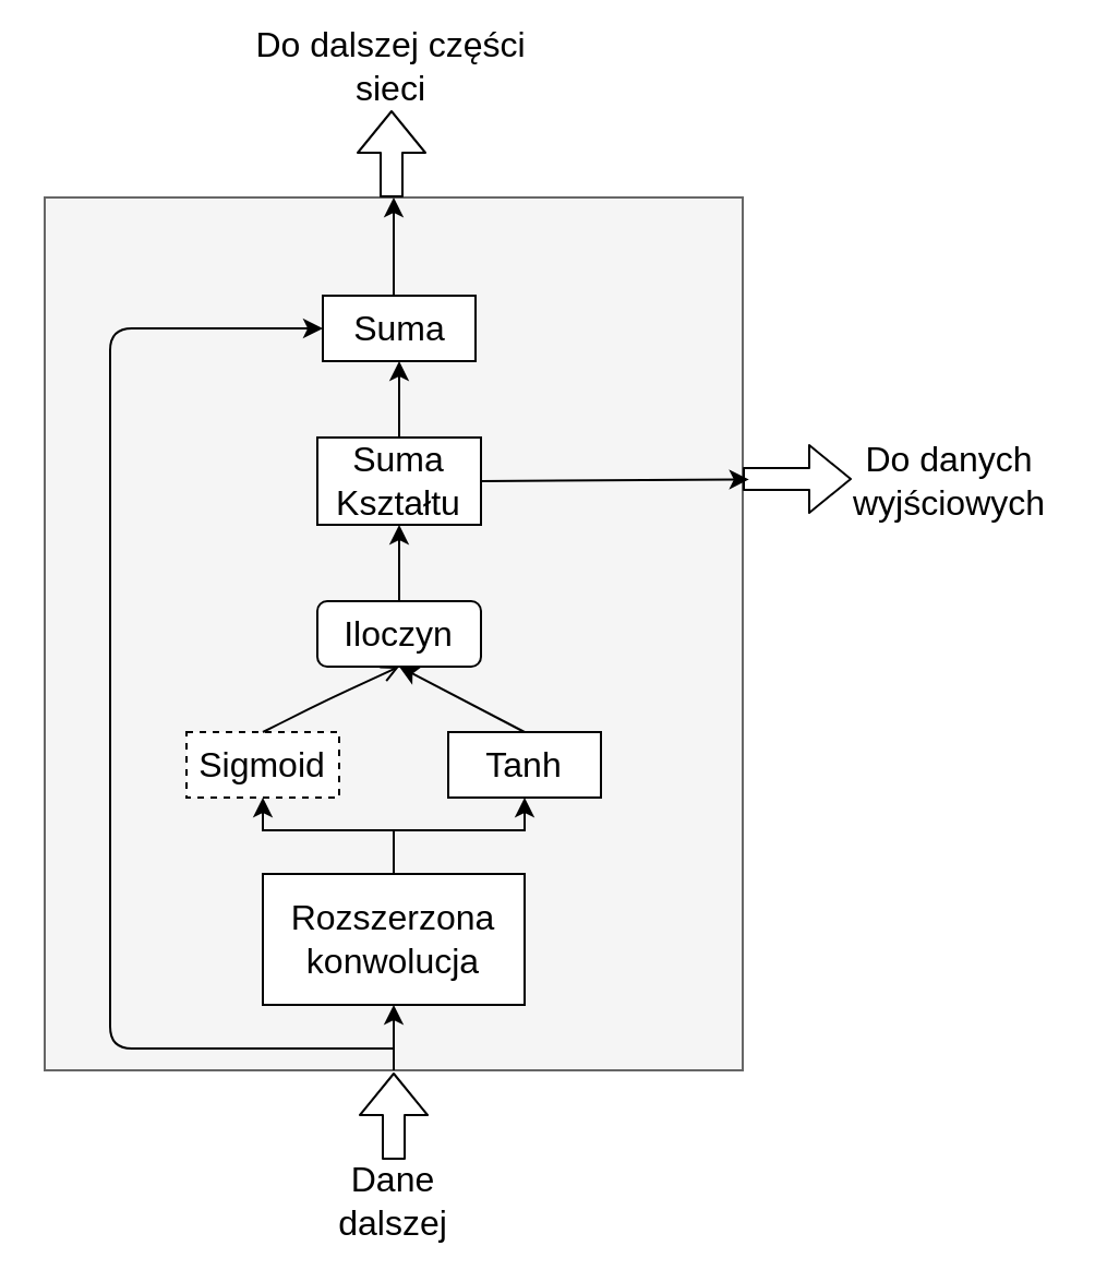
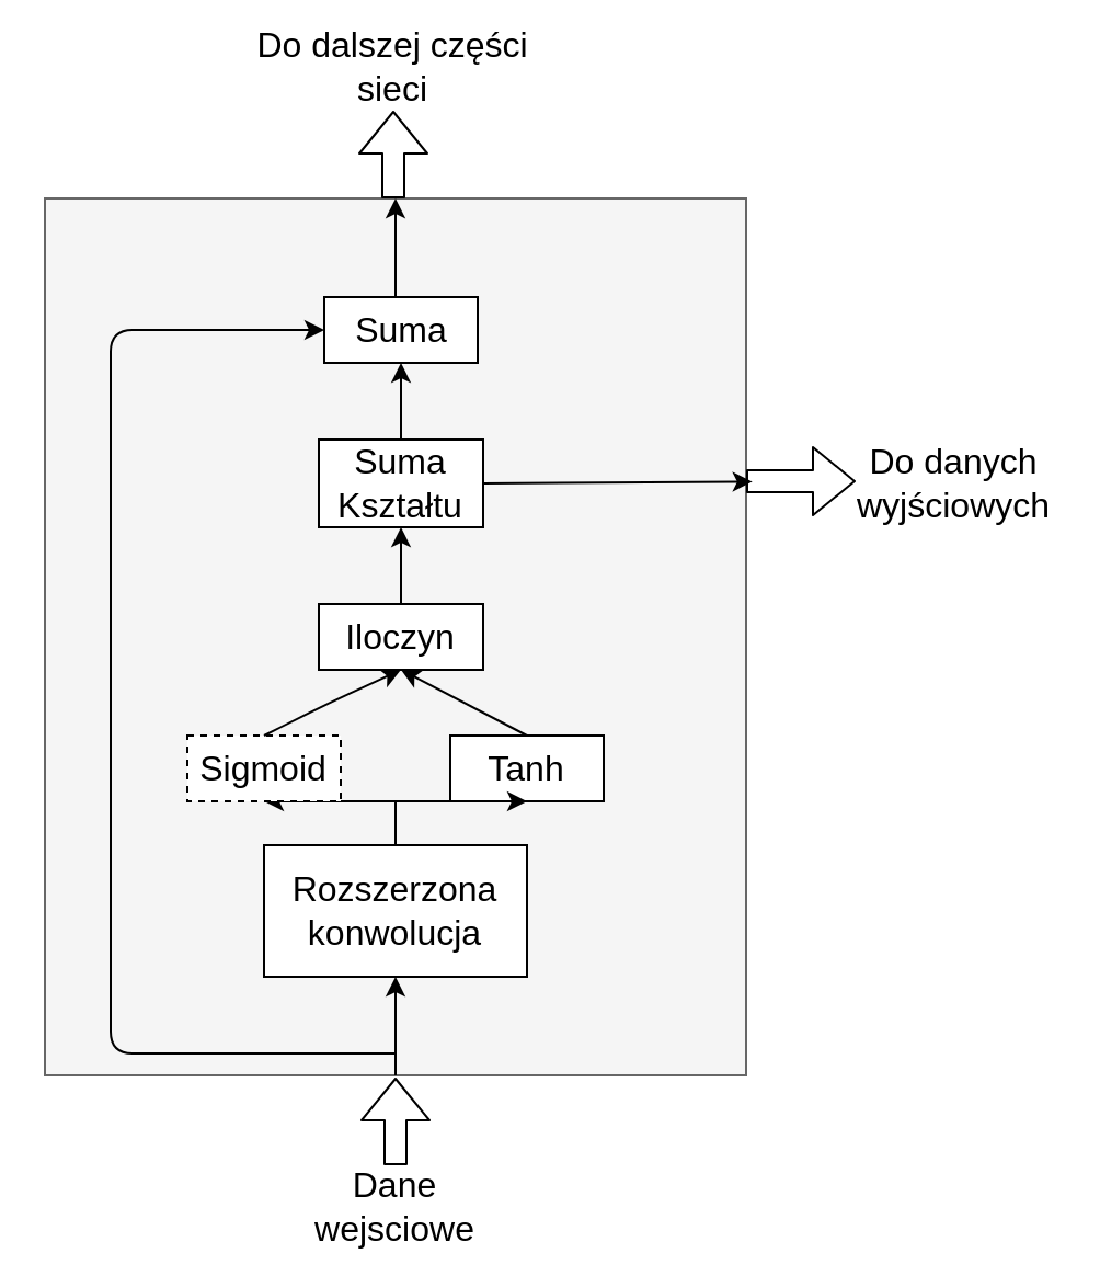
  <mxCell id="0" />
  <mxCell id="1" parent="0" />
  <mxCell id="2" value="" style="rounded=0;whiteSpace=wrap;html=1;fillColor=#f5f5f5;strokeColor=#666666;fontColor=#333333;" vertex="1" parent="1"><mxGeometry x="20" width="320" height="400" as="geometry" y="90" /></mxCell>
  <mxCell id="3" value="" style="shape=flexArrow;endArrow=classic;html=1;entryX=0.5;entryY=1;entryDx=0;entryDy=0;" edge="1" parent="1"><mxGeometry width="50" height="50" relative="1" as="geometry"><mxPoint x="180" y="531" as="sourcePoint" /><mxPoint x="180" y="491" as="targetPoint" /></mxGeometry></mxCell>
  <mxCell id="4" style="edgeStyle=orthogonalEdgeStyle;rounded=0;orthogonalLoop=1;jettySize=auto;html=1;exitX=0.5;exitY=0;exitDx=0;exitDy=0;entryX=0.5;entryY=1;entryDx=0;entryDy=0;fontSize=16;" edge="1" parent="1" source="5" target="6"><mxGeometry relative="1" as="geometry" /></mxCell>
- <mxCell id="5" value="Rozszerzona konwolucja" style="rounded=0;whiteSpace=wrap;html=1;fontSize=16;" vertex="1" parent="1"><mxGeometry x="120" y="400" width="120" height="60" as="geometry" /></mxCell>
+ <mxCell id="5" value="Rozszerzona konwolucja" style="rounded=0;whiteSpace=wrap;html=1;fontSize=16;" vertex="1" parent="1"><mxGeometry x="120" y="385" width="120" height="60" as="geometry" /></mxCell>
  <mxCell id="6" value="Sigmoid" style="rounded=0;whiteSpace=wrap;html=1;fontSize=16;dashed=1;" vertex="1" parent="1"><mxGeometry x="85" y="335" width="70" height="30" as="geometry" /></mxCell>
  <mxCell id="7" value="Tanh" style="rounded=0;whiteSpace=wrap;html=1;fontSize=16;" vertex="1" parent="1"><mxGeometry x="205" y="335" width="70" height="30" as="geometry" /></mxCell>
- <mxCell id="8" value="Iloczyn" style="whiteSpace=wrap;html=1;fontSize=16;rounded=1;" vertex="1" parent="1"><mxGeometry x="145" y="275" width="75" height="30" as="geometry" /></mxCell>
+ <mxCell id="8" value="Iloczyn" style="rounded=0;whiteSpace=wrap;html=1;fontSize=16;" vertex="1" parent="1"><mxGeometry x="145" y="275" width="75" height="30" as="geometry" /></mxCell>
  <mxCell id="9" value="&lt;div&gt;Suma&lt;/div&gt;&lt;div&gt;Kształtu&lt;br&gt;&lt;/div&gt;" style="rounded=0;whiteSpace=wrap;html=1;fontSize=16;" vertex="1" parent="1"><mxGeometry x="145" y="200" width="75" height="40" as="geometry" /></mxCell>
  <mxCell id="10" value="Suma" style="rounded=0;whiteSpace=wrap;html=1;fontSize=16;" vertex="1" parent="1"><mxGeometry x="147.5" y="135" width="70" height="30" as="geometry" /></mxCell>
  <mxCell id="11" style="edgeStyle=orthogonalEdgeStyle;rounded=0;orthogonalLoop=1;jettySize=auto;html=1;exitX=0.5;exitY=0;exitDx=0;exitDy=0;entryX=0.5;entryY=1;entryDx=0;entryDy=0;fontSize=16;" edge="1" parent="1" source="5" target="7"><mxGeometry relative="1" as="geometry"><mxPoint x="480" y="410" as="sourcePoint" /><mxPoint x="420" y="375" as="targetPoint" /></mxGeometry></mxCell>
- <mxCell id="12" value="" style="endArrow=open;html=1;fontSize=16;exitX=0.5;exitY=0;exitDx=0;exitDy=0;entryX=0.5;entryY=1;entryDx=0;entryDy=0;" edge="1" parent="1" source="6" target="8"><mxGeometry width="50" height="50" relative="1" as="geometry"><mxPoint x="20" y="600" as="sourcePoint" /><mxPoint x="70" y="550" as="targetPoint" /><Array as="points"><mxPoint x="150" y="320" /></Array></mxGeometry></mxCell>
+ <mxCell id="12" value="" style="endArrow=classic;html=1;fontSize=16;exitX=0.5;exitY=0;exitDx=0;exitDy=0;entryX=0.5;entryY=1;entryDx=0;entryDy=0;" edge="1" parent="1" source="6" target="8"><mxGeometry width="50" height="50" relative="1" as="geometry"><mxPoint x="20" y="600" as="sourcePoint" /><mxPoint x="70" y="550" as="targetPoint" /><Array as="points"><mxPoint x="150" y="320" /></Array></mxGeometry></mxCell>
  <mxCell id="13" value="" style="endArrow=classic;html=1;fontSize=16;exitX=0.5;exitY=0;exitDx=0;exitDy=0;entryX=0.5;entryY=1;entryDx=0;entryDy=0;" edge="1" parent="1" source="7" target="8"><mxGeometry width="50" height="50" relative="1" as="geometry"><mxPoint x="20" y="600" as="sourcePoint" /><mxPoint x="180" y="310" as="targetPoint" /></mxGeometry></mxCell>
  <mxCell id="14" value="" style="endArrow=classic;html=1;fontSize=16;exitX=0.5;exitY=0;exitDx=0;exitDy=0;entryX=0.5;entryY=1;entryDx=0;entryDy=0;" edge="1" parent="1" source="8" target="9"><mxGeometry width="50" height="50" relative="1" as="geometry"><mxPoint x="20" y="600" as="sourcePoint" /><mxPoint x="70" y="550" as="targetPoint" /></mxGeometry></mxCell>
  <mxCell id="15" value="" style="endArrow=classic;html=1;fontSize=16;exitX=0.5;exitY=0;exitDx=0;exitDy=0;entryX=0.5;entryY=1;entryDx=0;entryDy=0;" edge="1" parent="1" source="9" target="10"><mxGeometry width="50" height="50" relative="1" as="geometry"><mxPoint x="20" y="600" as="sourcePoint" /><mxPoint x="70" y="550" as="targetPoint" /></mxGeometry></mxCell>
  <mxCell id="16" value="" style="endArrow=classic;html=1;fontSize=16;" edge="1" parent="1" target="5"><mxGeometry width="50" height="50" relative="1" as="geometry"><mxPoint x="180" y="490" as="sourcePoint" /><mxPoint x="70" y="550" as="targetPoint" /></mxGeometry></mxCell>
  <mxCell id="17" value="" style="edgeStyle=segmentEdgeStyle;endArrow=classic;html=1;fontSize=16;entryX=0;entryY=0.5;entryDx=0;entryDy=0;" edge="1" parent="1" target="10"><mxGeometry width="50" height="50" relative="1" as="geometry"><mxPoint x="180" y="480" as="sourcePoint" /><mxPoint x="70" y="550" as="targetPoint" /><Array as="points"><mxPoint x="50" y="480" /><mxPoint x="50" y="150" /></Array></mxGeometry></mxCell>
  <mxCell id="18" value="" style="endArrow=classic;html=1;fontSize=16;" edge="1" parent="1"><mxGeometry width="50" height="50" relative="1" as="geometry"><mxPoint x="180" y="135" as="sourcePoint" /><mxPoint x="180" as="targetPoint" y="90" /></mxGeometry></mxCell>
  <mxCell id="19" value="" style="endArrow=classic;html=1;fontSize=12;exitX=1;exitY=0.5;exitDx=0;exitDy=0;entryX=1.009;entryY=0.323;entryDx=0;entryDy=0;entryPerimeter=0;" edge="1" parent="1" source="9" target="2"><mxGeometry width="50" height="50" relative="1" as="geometry"><mxPoint x="20" y="600" as="sourcePoint" /><mxPoint x="70" y="550" as="targetPoint" /></mxGeometry></mxCell>
  <mxCell id="20" value="" style="shape=flexArrow;endArrow=classic;html=1;" edge="1" parent="1"><mxGeometry width="50" height="50" relative="1" as="geometry"><mxPoint x="340" y="219" as="sourcePoint" /><mxPoint x="390" y="219" as="targetPoint" /></mxGeometry></mxCell>
  <mxCell id="21" value="" style="shape=flexArrow;endArrow=classic;html=1;entryX=0.5;entryY=1;entryDx=0;entryDy=0;" edge="1" parent="1"><mxGeometry width="50" height="50" relative="1" as="geometry"><mxPoint x="179" as="sourcePoint" y="90" /><mxPoint x="179" y="50" as="targetPoint" /></mxGeometry></mxCell>
- <mxCell id="22" value="Dane dalszej" style="text;html=1;strokeColor=none;fillColor=none;align=center;verticalAlign=middle;whiteSpace=wrap;rounded=0;fontSize=16;" vertex="1" parent="1"><mxGeometry x="145" y="540" width="70" height="20" as="geometry" /></mxCell>
+ <mxCell id="22" value="Dane wejsciowe" style="text;html=1;strokeColor=none;fillColor=none;align=center;verticalAlign=middle;whiteSpace=wrap;rounded=0;fontSize=16;" vertex="1" parent="1"><mxGeometry x="145" y="540" width="70" height="20" as="geometry" /></mxCell>
  <mxCell id="23" value="Do dalszej części sieci" style="text;html=1;strokeColor=none;fillColor=none;align=center;verticalAlign=middle;whiteSpace=wrap;rounded=0;fontSize=16;" vertex="1" parent="1"><mxGeometry x="104" y="20" width="150" height="20" as="geometry" /></mxCell>
  <mxCell id="24" value="&lt;div&gt;Do danych&lt;/div&gt;&lt;div&gt;wyjściowych&lt;br&gt;&lt;/div&gt;" style="text;html=1;strokeColor=none;fillColor=none;align=center;verticalAlign=middle;whiteSpace=wrap;rounded=0;fontSize=16;" vertex="1" parent="1"><mxGeometry x="390" y="210" width="90" height="20" as="geometry" /></mxCell>
